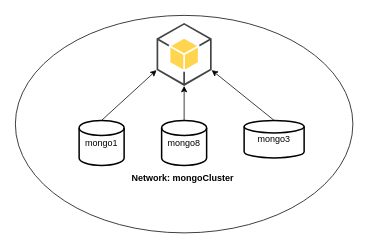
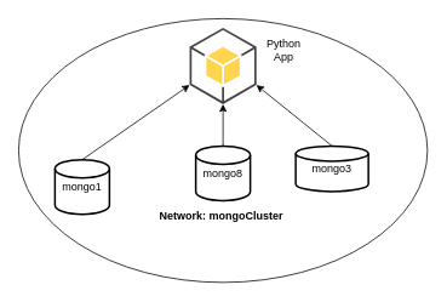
  <mxCell id="0" />
  <mxCell id="1" parent="0" />
  <mxCell id="2" value="&lt;div&gt;&lt;b&gt;&lt;br&gt;&lt;/b&gt;&lt;/div&gt;&lt;div&gt;&lt;b&gt;&lt;br&gt;&lt;/b&gt;&lt;/div&gt;&lt;div&gt;&lt;b&gt;&lt;br&gt;&lt;/b&gt;&lt;/div&gt;&lt;div&gt;&lt;b&gt;&lt;br&gt;&lt;/b&gt;&lt;/div&gt;&lt;div&gt;&lt;b&gt;&lt;br&gt;&lt;/b&gt;&lt;/div&gt;&lt;div&gt;&lt;b&gt;&lt;br&gt;&lt;/b&gt;&lt;/div&gt;&lt;div&gt;&lt;b&gt;&lt;br&gt;&lt;/b&gt;&lt;/div&gt;&lt;div&gt;&lt;b&gt;&lt;br&gt;&lt;/b&gt;&lt;/div&gt;&lt;div&gt;&lt;b&gt;&lt;br&gt;&lt;/b&gt;&lt;/div&gt;&lt;div&gt;&lt;b&gt;&lt;br&gt;&lt;/b&gt;&lt;/div&gt;&lt;b&gt;Network: mongoCluster&amp;nbsp;&lt;/b&gt;" style="ellipse;whiteSpace=wrap;html=1;" vertex="1" parent="1"><mxGeometry x="20" width="450" height="290" as="geometry" y="20" /></mxCell>
- <mxCell id="3" value="mongo1" style="strokeWidth=2;html=1;shape=mxgraph.flowchart.database;whiteSpace=wrap;" vertex="1" parent="1"><mxGeometry x="105" y="160" width="60" height="60" as="geometry" /></mxCell>
+ <mxCell id="3" value="mongo1" style="strokeWidth=2;html=1;shape=mxgraph.flowchart.database;whiteSpace=wrap;" vertex="1" parent="1"><mxGeometry x="60" y="175" width="60" height="60" as="geometry" /></mxCell>
  <mxCell id="4" value="mongo8" style="strokeWidth=2;html=1;shape=mxgraph.flowchart.database;whiteSpace=wrap;" vertex="1" parent="1"><mxGeometry x="215" y="160" width="60" height="60" as="geometry" /></mxCell>
  <mxCell id="5" value="mongo3" style="strokeWidth=2;html=1;shape=mxgraph.flowchart.database;whiteSpace=wrap;" vertex="1" parent="1"><mxGeometry x="325" y="160" width="80" height="50" as="geometry" /></mxCell>
  <mxCell id="6" value="&lt;div style=&quot;&quot;&gt;&lt;br&gt;&lt;/div&gt;" style="outlineConnect=0;dashed=0;verticalLabelPosition=bottom;verticalAlign=top;align=center;html=1;shape=mxgraph.aws3.android;fillColor=#FFD44F;gradientColor=none;" vertex="1" parent="1"><mxGeometry x="208.25" y="30" width="73.5" height="84" as="geometry" /></mxCell>
  <mxCell id="7" style="edgeStyle=none;html=1;exitX=0.5;exitY=0;exitDx=0;exitDy=0;exitPerimeter=0;entryX=1;entryY=0.75;entryDx=0;entryDy=0;entryPerimeter=0;" edge="1" parent="1" source="5" target="6"><mxGeometry relative="1" as="geometry" /></mxCell>
  <mxCell id="8" style="edgeStyle=none;html=1;exitX=0.5;exitY=0;exitDx=0;exitDy=0;exitPerimeter=0;entryX=0.5;entryY=1;entryDx=0;entryDy=0;entryPerimeter=0;" edge="1" parent="1" source="4" target="6"><mxGeometry relative="1" as="geometry" /></mxCell>
  <mxCell id="9" style="edgeStyle=none;html=1;exitX=0.5;exitY=0;exitDx=0;exitDy=0;exitPerimeter=0;entryX=0;entryY=0.75;entryDx=0;entryDy=0;entryPerimeter=0;" edge="1" parent="1" source="3" target="6"><mxGeometry relative="1" as="geometry" /></mxCell>
+ <mxCell id="10" value="Python App" style="text;html=1;align=center;verticalAlign=middle;whiteSpace=wrap;rounded=0;" vertex="1" parent="1"><mxGeometry x="281.75" y="40" width="60" height="30" as="geometry" /></mxCell>
